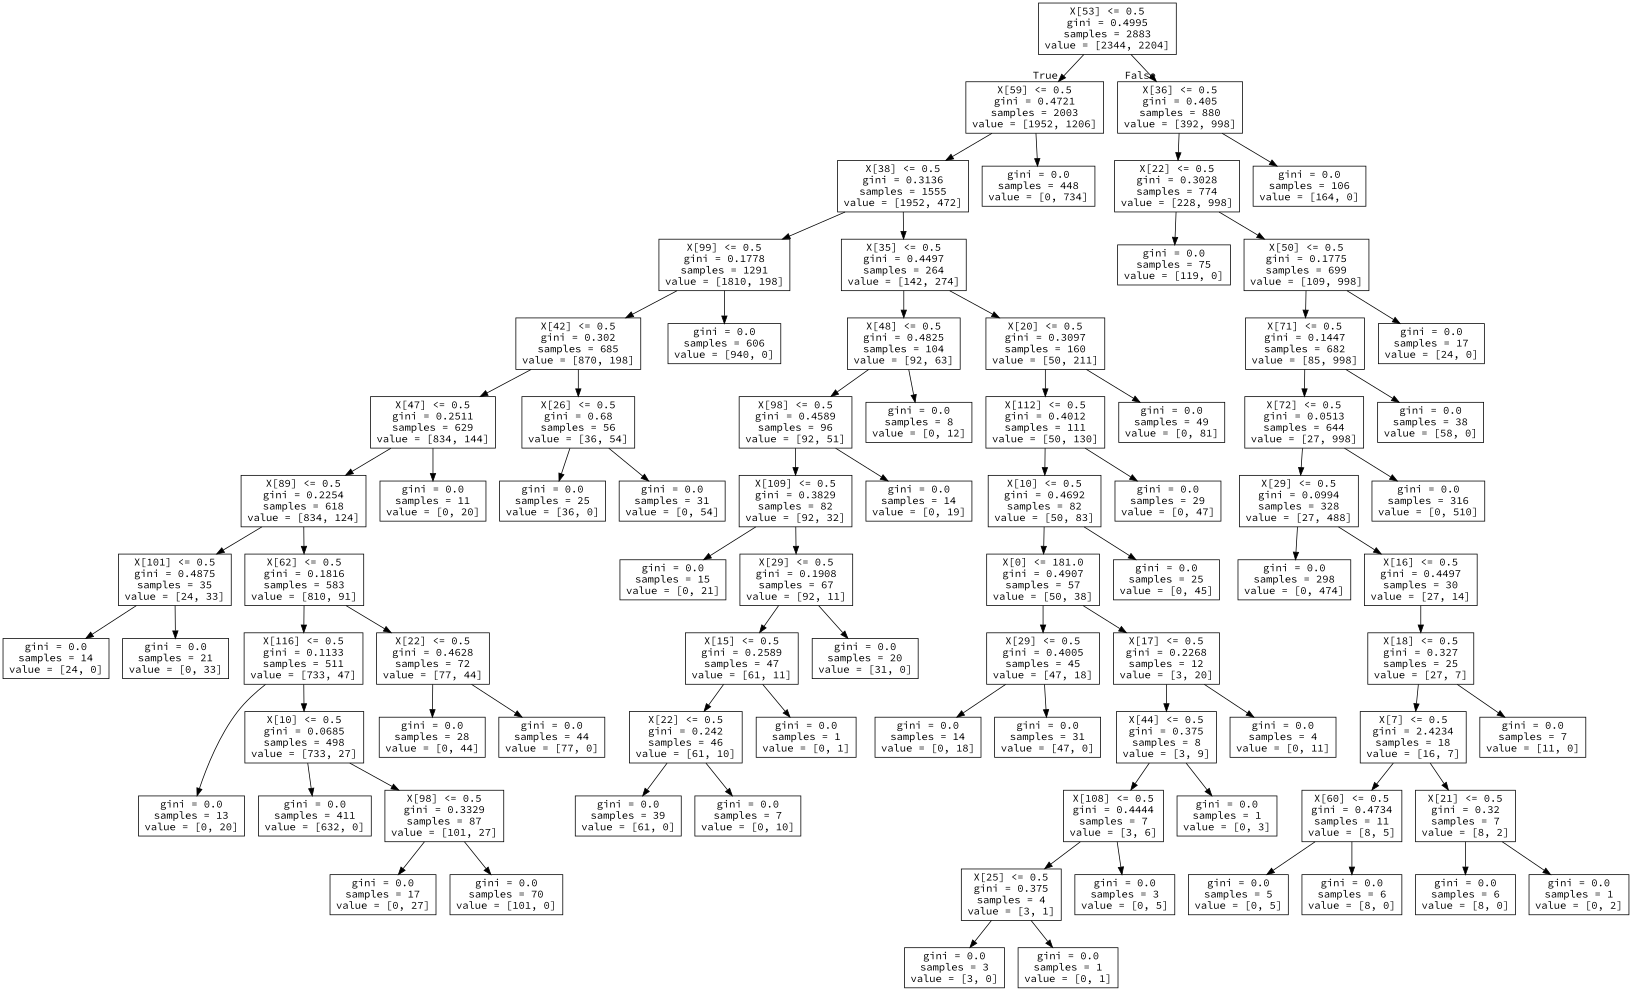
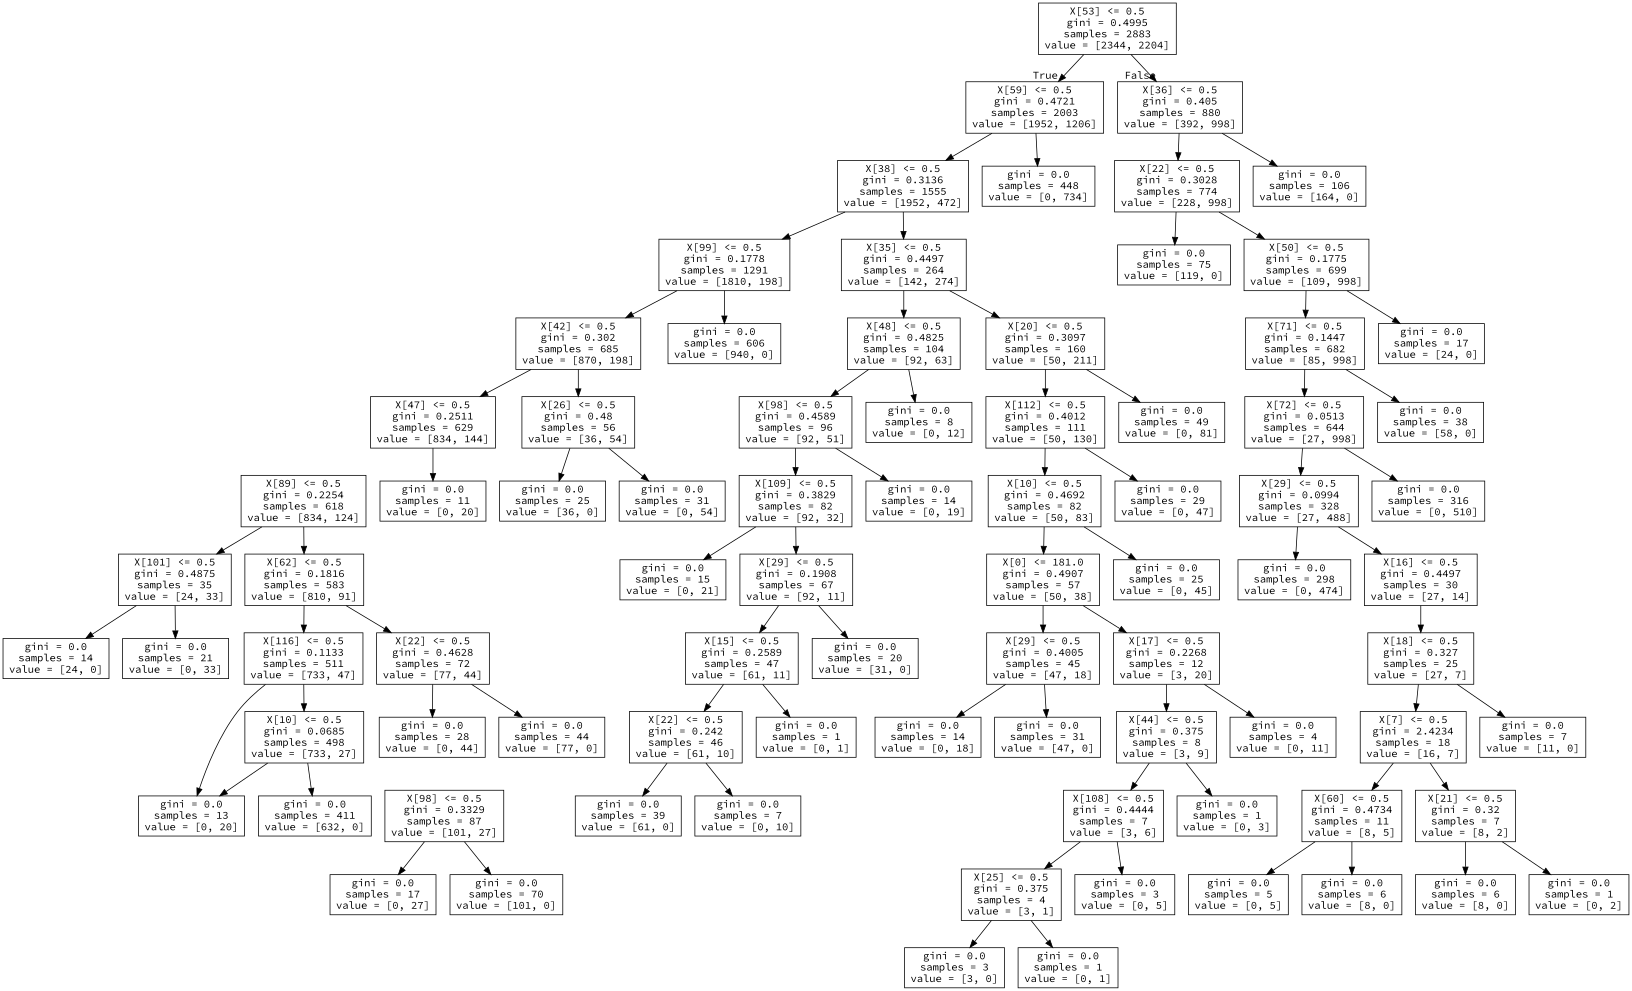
  digraph {
    fontname="Source Code Pro"
    node [fontname="Source Code Pro" shape=box]
    edge [fontname="Source Code Pro"]
    n1 [label="X[53] <= 0.5\ngini = 0.4995\nsamples = 2883\nvalue = [2344, 2204]"]
    n2 [label="X[59] <= 0.5\ngini = 0.4721\nsamples = 2003\nvalue = [1952, 1206]"]
    n3 [label="X[36] <= 0.5\ngini = 0.405\nsamples = 880\nvalue = [392, 998]"]
    n4 [label="X[38] <= 0.5\ngini = 0.3136\nsamples = 1555\nvalue = [1952, 472]"]
    n5 [label="gini = 0.0\nsamples = 448\nvalue = [0, 734]"]
    n6 [label="X[22] <= 0.5\ngini = 0.3028\nsamples = 774\nvalue = [228, 998]"]
    n7 [label="gini = 0.0\nsamples = 106\nvalue = [164, 0]"]
    n8 [label="X[99] <= 0.5\ngini = 0.1778\nsamples = 1291\nvalue = [1810, 198]"]
    n9 [label="X[35] <= 0.5\ngini = 0.4497\nsamples = 264\nvalue = [142, 274]"]
    n10 [label="X[42] <= 0.5\ngini = 0.302\nsamples = 685\nvalue = [870, 198]"]
    n11 [label="gini = 0.0\nsamples = 606\nvalue = [940, 0]"]
    n12 [label="X[48] <= 0.5\ngini = 0.4825\nsamples = 104\nvalue = [92, 63]"]
    n13 [label="X[20] <= 0.5\ngini = 0.3097\nsamples = 160\nvalue = [50, 211]"]
    n14 [label="X[47] <= 0.5\ngini = 0.2511\nsamples = 629\nvalue = [834, 144]"]
-   n15 [label="X[26] <= 0.5\ngini = 0.68\nsamples = 56\nvalue = [36, 54]"]
+   n15 [label="X[26] <= 0.5\ngini = 0.48\nsamples = 56\nvalue = [36, 54]"]
    n16 [label="X[89] <= 0.5\ngini = 0.2254\nsamples = 618\nvalue = [834, 124]"]
    n17 [label="gini = 0.0\nsamples = 11\nvalue = [0, 20]"]
    n18 [label="gini = 0.0\nsamples = 25\nvalue = [36, 0]"]
    n19 [label="gini = 0.0\nsamples = 31\nvalue = [0, 54]"]
    n20 [label="X[101] <= 0.5\ngini = 0.4875\nsamples = 35\nvalue = [24, 33]"]
    n21 [label="X[62] <= 0.5\ngini = 0.1816\nsamples = 583\nvalue = [810, 91]"]
    n22 [label="gini = 0.0\nsamples = 14\nvalue = [24, 0]"]
    n23 [label="gini = 0.0\nsamples = 21\nvalue = [0, 33]"]
    n24 [label="X[116] <= 0.5\ngini = 0.1133\nsamples = 511\nvalue = [733, 47]"]
    n25 [label="X[22] <= 0.5\ngini = 0.4628\nsamples = 72\nvalue = [77, 44]"]
    n26 [label="X[10] <= 0.5\ngini = 0.0685\nsamples = 498\nvalue = [733, 27]"]
    n27 [label="gini = 0.0\nsamples = 13\nvalue = [0, 20]"]
    n28 [label="gini = 0.0\nsamples = 28\nvalue = [0, 44]"]
    n29 [label="gini = 0.0\nsamples = 44\nvalue = [77, 0]"]
    n30 [label="gini = 0.0\nsamples = 411\nvalue = [632, 0]"]
    n31 [label="X[98] <= 0.5\ngini = 0.3329\nsamples = 87\nvalue = [101, 27]"]
    n32 [label="gini = 0.0\nsamples = 17\nvalue = [0, 27]"]
    n33 [label="gini = 0.0\nsamples = 70\nvalue = [101, 0]"]
    n34 [label="X[98] <= 0.5\ngini = 0.4589\nsamples = 96\nvalue = [92, 51]"]
    n35 [label="gini = 0.0\nsamples = 8\nvalue = [0, 12]"]
    n36 [label="X[112] <= 0.5\ngini = 0.4012\nsamples = 111\nvalue = [50, 130]"]
    n37 [label="gini = 0.0\nsamples = 49\nvalue = [0, 81]"]
    n38 [label="X[109] <= 0.5\ngini = 0.3829\nsamples = 82\nvalue = [92, 32]"]
    n39 [label="gini = 0.0\nsamples = 14\nvalue = [0, 19]"]
    n40 [label="gini = 0.0\nsamples = 15\nvalue = [0, 21]"]
    n41 [label="X[29] <= 0.5\ngini = 0.1908\nsamples = 67\nvalue = [92, 11]"]
    n42 [label="X[15] <= 0.5\ngini = 0.2589\nsamples = 47\nvalue = [61, 11]"]
    n43 [label="gini = 0.0\nsamples = 20\nvalue = [31, 0]"]
    n44 [label="X[22] <= 0.5\ngini = 0.242\nsamples = 46\nvalue = [61, 10]"]
    n45 [label="gini = 0.0\nsamples = 1\nvalue = [0, 1]"]
    n46 [label="gini = 0.0\nsamples = 39\nvalue = [61, 0]"]
    n47 [label="gini = 0.0\nsamples = 7\nvalue = [0, 10]"]
    n48 [label="X[10] <= 0.5\ngini = 0.4692\nsamples = 82\nvalue = [50, 83]"]
    n49 [label="gini = 0.0\nsamples = 29\nvalue = [0, 47]"]
    n50 [label="X[0] <= 181.0\ngini = 0.4907\nsamples = 57\nvalue = [50, 38]"]
    n51 [label="gini = 0.0\nsamples = 25\nvalue = [0, 45]"]
    n52 [label="X[29] <= 0.5\ngini = 0.4005\nsamples = 45\nvalue = [47, 18]"]
    n53 [label="X[17] <= 0.5\ngini = 0.2268\nsamples = 12\nvalue = [3, 20]"]
    n54 [label="gini = 0.0\nsamples = 14\nvalue = [0, 18]"]
    n55 [label="gini = 0.0\nsamples = 31\nvalue = [47, 0]"]
    n56 [label="X[44] <= 0.5\ngini = 0.375\nsamples = 8\nvalue = [3, 9]"]
    n57 [label="gini = 0.0\nsamples = 4\nvalue = [0, 11]"]
    n58 [label="X[108] <= 0.5\ngini = 0.4444\nsamples = 7\nvalue = [3, 6]"]
    n59 [label="gini = 0.0\nsamples = 1\nvalue = [0, 3]"]
    n60 [label="X[25] <= 0.5\ngini = 0.375\nsamples = 4\nvalue = [3, 1]"]
    n61 [label="gini = 0.0\nsamples = 3\nvalue = [0, 5]"]
    n62 [label="gini = 0.0\nsamples = 3\nvalue = [3, 0]"]
    n63 [label="gini = 0.0\nsamples = 1\nvalue = [0, 1]"]
    n64 [label="gini = 0.0\nsamples = 75\nvalue = [119, 0]"]
    n65 [label="X[50] <= 0.5\ngini = 0.1775\nsamples = 699\nvalue = [109, 998]"]
    n66 [label="X[71] <= 0.5\ngini = 0.1447\nsamples = 682\nvalue = [85, 998]"]
    n67 [label="gini = 0.0\nsamples = 17\nvalue = [24, 0]"]
    n68 [label="X[72] <= 0.5\ngini = 0.0513\nsamples = 644\nvalue = [27, 998]"]
    n69 [label="gini = 0.0\nsamples = 38\nvalue = [58, 0]"]
    n70 [label="X[29] <= 0.5\ngini = 0.0994\nsamples = 328\nvalue = [27, 488]"]
    n71 [label="gini = 0.0\nsamples = 316\nvalue = [0, 510]"]
    n72 [label="gini = 0.0\nsamples = 298\nvalue = [0, 474]"]
    n73 [label="X[16] <= 0.5\ngini = 0.4497\nsamples = 30\nvalue = [27, 14]"]
    n74 [label="X[18] <= 0.5\ngini = 0.327\nsamples = 25\nvalue = [27, 7]"]
    n75 [label="X[7] <= 0.5\ngini = 2.4234\nsamples = 18\nvalue = [16, 7]"]
    n76 [label="gini = 0.0\nsamples = 7\nvalue = [11, 0]"]
    n77 [label="X[60] <= 0.5\ngini = 0.4734\nsamples = 11\nvalue = [8, 5]"]
    n78 [label="X[21] <= 0.5\ngini = 0.32\nsamples = 7\nvalue = [8, 2]"]
    n79 [label="gini = 0.0\nsamples = 5\nvalue = [0, 5]"]
    n80 [label="gini = 0.0\nsamples = 6\nvalue = [8, 0]"]
    n81 [label="gini = 0.0\nsamples = 6\nvalue = [8, 0]"]
    n82 [label="gini = 0.0\nsamples = 1\nvalue = [0, 2]"]
    n1 -> n2 [headlabel=True labelangle=45 labeldistance=2.5]
    n1 -> n3 [headlabel=False labelangle=-45 labeldistance=2.5]
    n2 -> n4
    n2 -> n5
    n3 -> n6
    n3 -> n7
    n4 -> n8
    n4 -> n9
    n6 -> n64
    n6 -> n65
    n8 -> n10
    n8 -> n11
    n9 -> n12
    n9 -> n13
    n10 -> n14
    n10 -> n15
    n12 -> n34
    n12 -> n35
    n13 -> n36
    n13 -> n37
-   n14 -> n16
    n14 -> n17
    n15 -> n18
    n15 -> n19
    n16 -> n20
    n16 -> n21
    n20 -> n22
    n20 -> n23
    n21 -> n24
    n21 -> n25
    n24 -> n26
    n24 -> n27
    n25 -> n28
    n25 -> n29
    n26 -> n30
-   n26 -> n31
+   n26 -> n27
    n31 -> n32
    n31 -> n33
    n34 -> n38
    n34 -> n39
    n36 -> n48
    n36 -> n49
    n38 -> n40
    n38 -> n41
    n41 -> n42
    n41 -> n43
    n42 -> n44
    n42 -> n45
    n44 -> n46
    n44 -> n47
    n48 -> n50
    n48 -> n51
    n50 -> n52
    n50 -> n53
    n52 -> n54
    n52 -> n55
    n53 -> n56
    n53 -> n57
    n56 -> n58
    n56 -> n59
    n58 -> n60
    n58 -> n61
    n60 -> n62
    n60 -> n63
    n65 -> n66
    n65 -> n67
    n66 -> n68
    n66 -> n69
    n68 -> n70
    n68 -> n71
    n70 -> n72
    n70 -> n73
    n73 -> n74
    n74 -> n75
    n74 -> n76
    n75 -> n77
    n75 -> n78
    n77 -> n79
    n77 -> n80
    n78 -> n81
    n78 -> n82
  }
